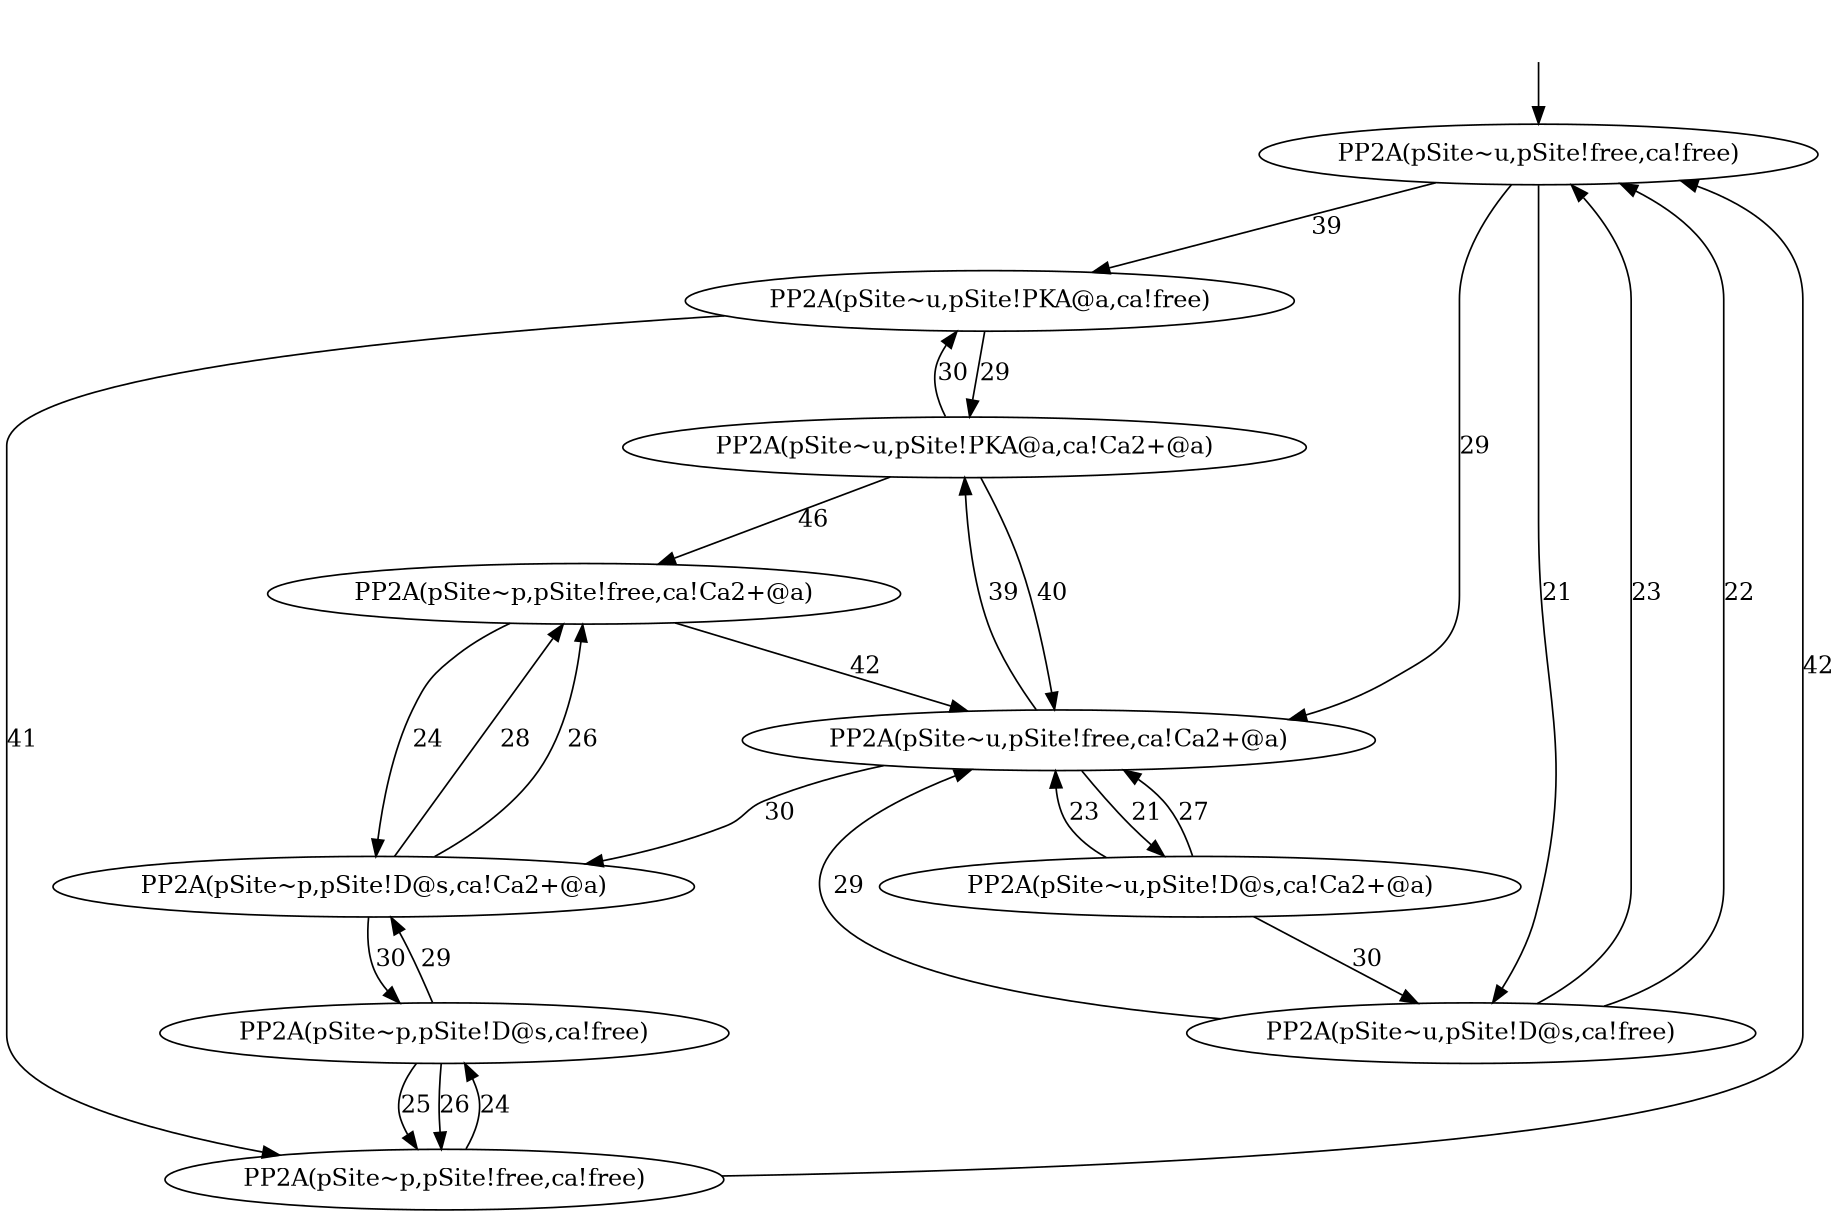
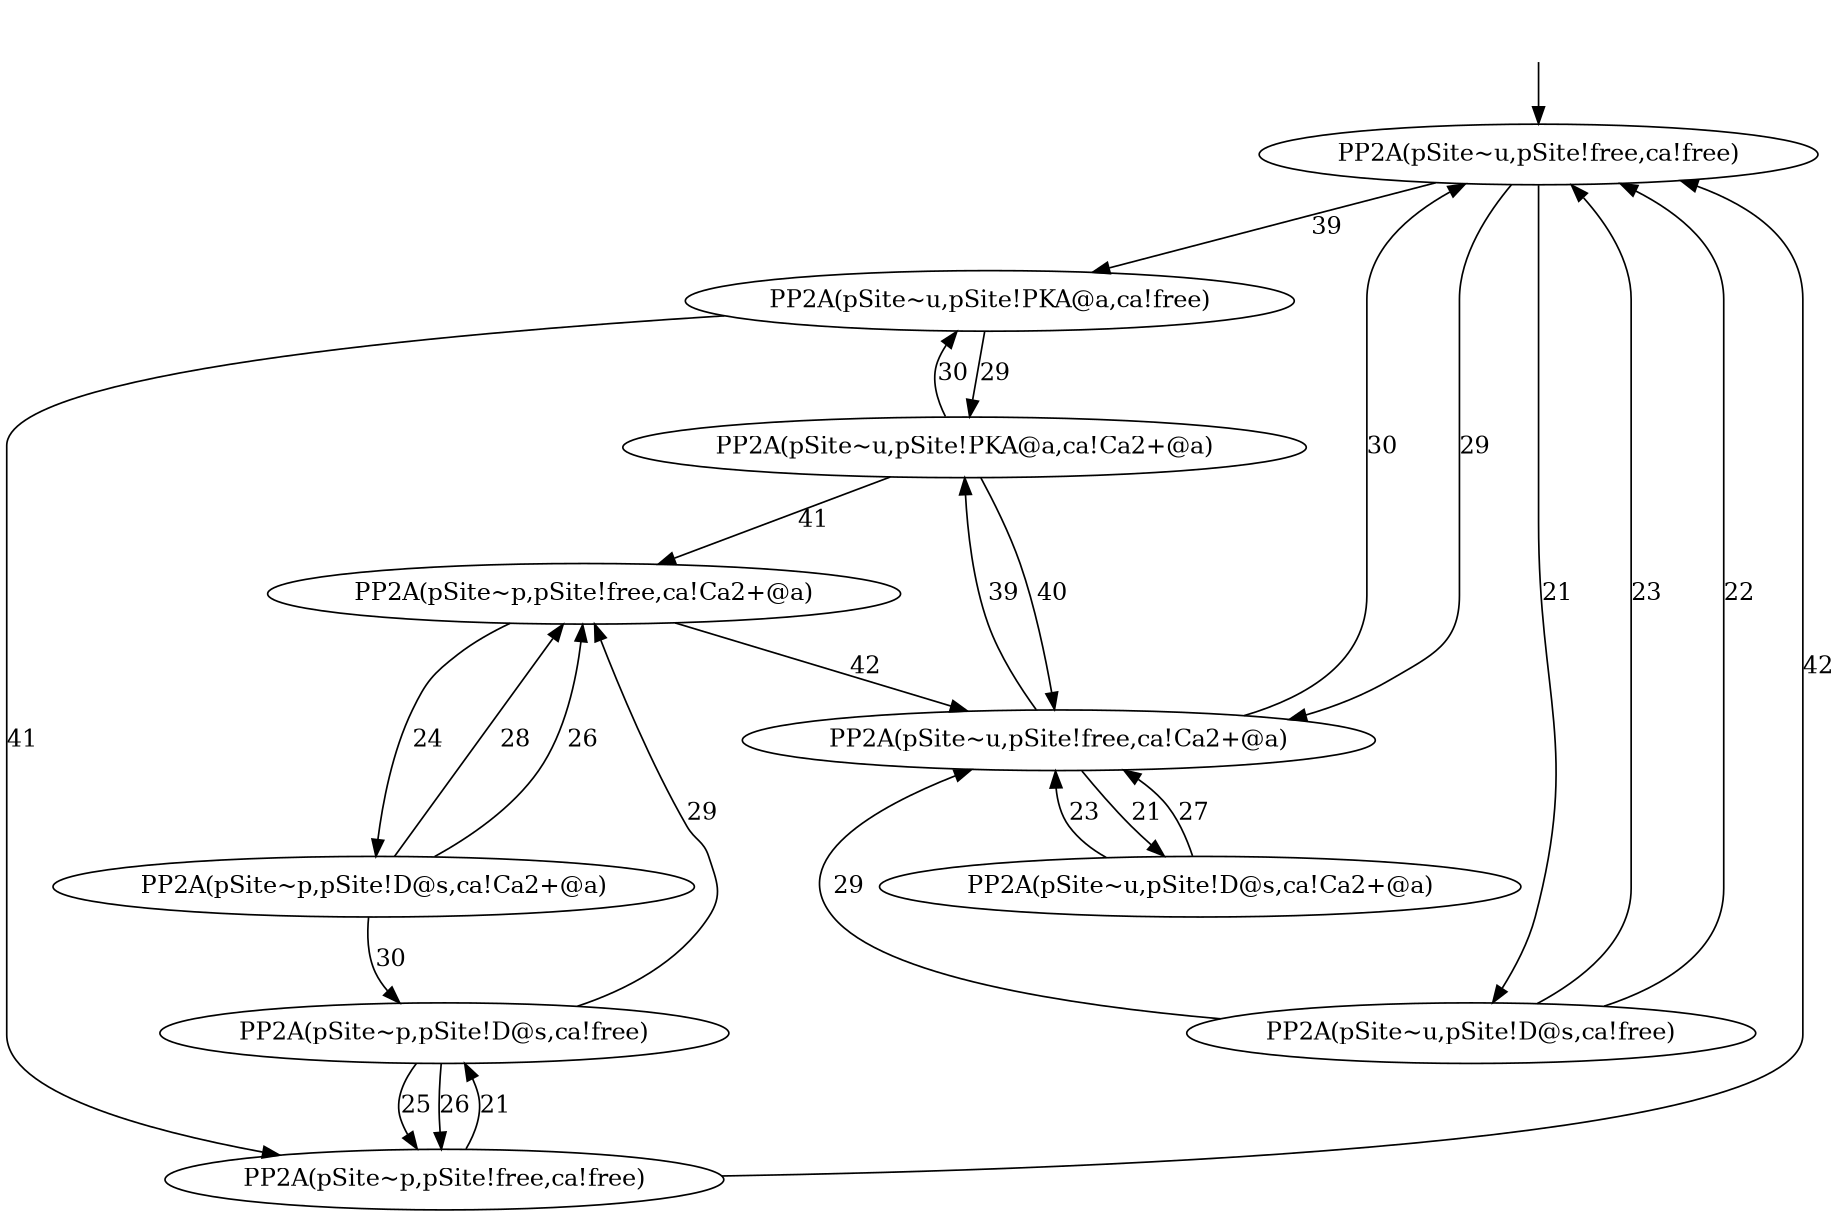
  digraph {
    Init_114 [height="0px" style=invis width="0px"]
    n2 [label="PP2A(pSite~u,pSite!free,ca!free)"]
    n3 [label="PP2A(pSite~u,pSite!PKA@a,ca!free)"]
    n4 [label="PP2A(pSite~u,pSite!free,ca!Ca2+@a)"]
    n5 [label="PP2A(pSite~u,pSite!D@s,ca!free)"]
    n6 [label="PP2A(pSite~u,pSite!PKA@a,ca!Ca2+@a)"]
    n7 [label="PP2A(pSite~p,pSite!free,ca!Ca2+@a)"]
    n8 [label="PP2A(pSite~p,pSite!free,ca!free)"]
    n9 [label="PP2A(pSite~p,pSite!D@s,ca!Ca2+@a)"]
    n10 [label="PP2A(pSite~u,pSite!D@s,ca!Ca2+@a)"]
    n11 [label="PP2A(pSite~p,pSite!D@s,ca!free)"]
    Init_114 -> n2
    n2 -> n3 [label=39]
    n2 -> n4 [label=29]
    n2 -> n5 [label=21]
    n3 -> n6 [label=29]
    n3 -> n8 [label=41]
-   n4 -> n9 [label=30]
+   n4 -> n2 [label=30]
    n4 -> n6 [label=39]
    n4 -> n10 [label=21]
    n5 -> n2 [label=23]
    n5 -> n2 [label=22]
    n5 -> n4 [label=29]
    n6 -> n3 [label=30]
    n6 -> n4 [label=40]
-   n6 -> n7 [label=46]
+   n6 -> n7 [label=41]
    n7 -> n4 [label=42]
    n7 -> n9 [label=24]
    n8 -> n2 [label=42]
-   n8 -> n11 [label=24]
+   n8 -> n11 [label=21]
    n9 -> n7 [label=28]
    n9 -> n7 [label=26]
    n9 -> n11 [label=30]
    n10 -> n4 [label=27]
    n10 -> n4 [label=23]
-   n10 -> n5 [label=30]
    n11 -> n8 [label=26]
    n11 -> n8 [label=25]
-   n11 -> n9 [label=29]
+   n11 -> n7 [label=29]
  }
